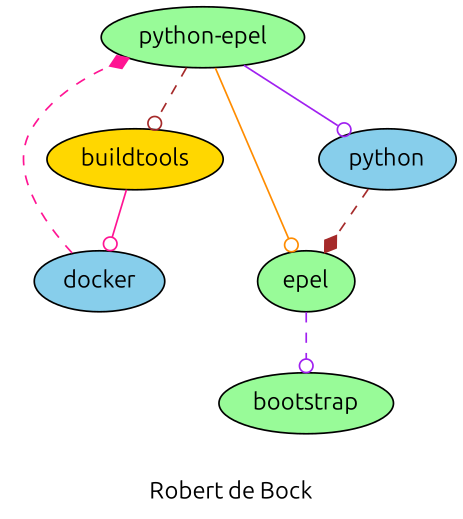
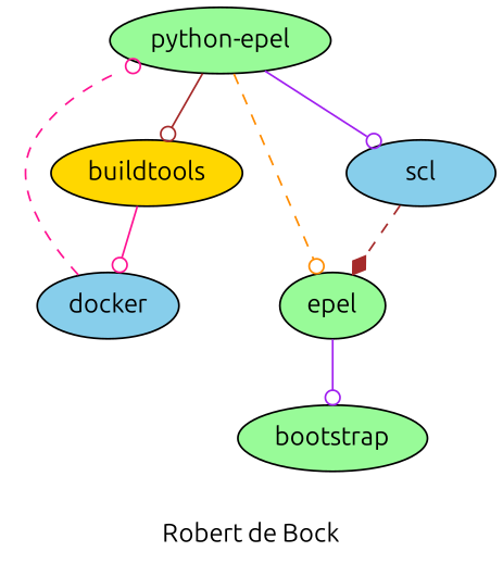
  digraph {
    fontname=Ubuntu
    label="Robert de Bock"
    node [fillcolor=palegreen fontname=Ubuntu style=filled]
    edge [arrowhead=odot color=purple fontname=Ubuntu style=solid]
    epel
    bootstrap
-   scl [fillcolor=skyblue label=python]
+   scl [fillcolor=skyblue]
    buildtools [fillcolor=gold]
    docker [fillcolor=skyblue]
    n6 [label="python-epel"]
-   epel -> bootstrap [style=dashed]
+   epel -> bootstrap
    scl -> epel [arrowhead=diamond color=brown style=dashed]
    buildtools -> docker [color=deeppink]
-   docker -> n6 [arrowhead=diamond color=deeppink style=dashed]
-   n6 -> epel [color=darkorange]
+   docker -> n6 [color=deeppink style=dashed]
+   n6 -> epel [color=darkorange style=dashed]
    n6 -> scl
-   n6 -> buildtools [color=brown style=dashed]
+   n6 -> buildtools [color=brown]
  }
